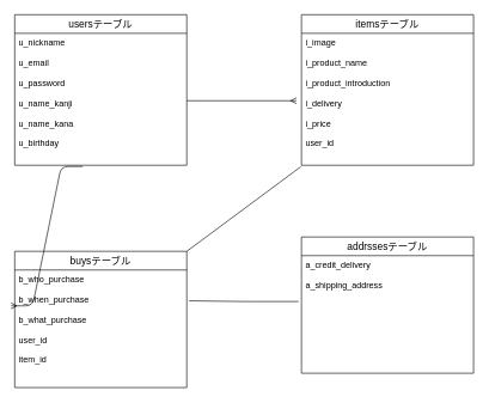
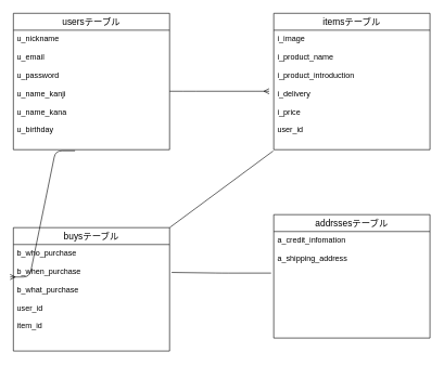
  <mxCell id="0" />
  <mxCell id="1" parent="0" />
  <mxCell id="2" value="usersテーブル" style="swimlane;fontStyle=0;childLayout=stackLayout;horizontal=1;startSize=26;horizontalStack=0;resizeParent=1;resizeParentMax=0;resizeLast=0;collapsible=1;marginBottom=0;align=center;fontSize=14;" parent="1" vertex="1"><mxGeometry x="20" y="20" width="240" height="210" as="geometry" /></mxCell>
  <mxCell id="3" value="u_nickname&#10;&#10;u_email&#10;&#10;u_password&#10;&#10;u_name_kanji&#10;&#10;u_name_kana&#10;&#10;u_birthday" style="text;strokeColor=none;fillColor=none;spacingLeft=4;spacingRight=4;overflow=hidden;rotatable=0;points=[[0,0.5],[1,0.5]];portConstraint=eastwest;fontSize=12;" parent="2" vertex="1"><mxGeometry y="26" width="240" height="184" as="geometry" /></mxCell>
  <mxCell id="4" value="itemsテーブル" style="swimlane;fontStyle=0;childLayout=stackLayout;horizontal=1;startSize=26;horizontalStack=0;resizeParent=1;resizeParentMax=0;resizeLast=0;collapsible=1;marginBottom=0;align=center;fontSize=14;" parent="1" vertex="1"><mxGeometry x="420" y="20" width="240" height="210" as="geometry" /></mxCell>
  <mxCell id="5" value="i_image&#10;&#10;i_product_name&#10;&#10;i_product_introduction&#10;&#10;i_delivery&#10;&#10;i_price&#10;&#10;user_id" style="text;strokeColor=none;fillColor=none;spacingLeft=4;spacingRight=4;overflow=hidden;rotatable=0;points=[[0,0.5],[1,0.5]];portConstraint=eastwest;fontSize=12;" parent="4" vertex="1"><mxGeometry y="26" width="240" height="184" as="geometry" /></mxCell>
  <mxCell id="6" value="addrssesテーブル" style="swimlane;fontStyle=0;childLayout=stackLayout;horizontal=1;startSize=26;horizontalStack=0;resizeParent=1;resizeParentMax=0;resizeLast=0;collapsible=1;marginBottom=0;align=center;fontSize=14;" parent="1" vertex="1"><mxGeometry x="420" y="330" width="240" height="190" as="geometry" /></mxCell>
- <mxCell id="7" value="a_credit_delivery&#10;&#10;a_shipping_address" style="text;strokeColor=none;fillColor=none;spacingLeft=4;spacingRight=4;overflow=hidden;rotatable=0;points=[[0,0.5],[1,0.5]];portConstraint=eastwest;fontSize=12;" parent="6" vertex="1"><mxGeometry y="26" width="240" height="164" as="geometry" /></mxCell>
+ <mxCell id="7" value="a_credit_infomation&#10;&#10;a_shipping_address" style="text;strokeColor=none;fillColor=none;spacingLeft=4;spacingRight=4;overflow=hidden;rotatable=0;points=[[0,0.5],[1,0.5]];portConstraint=eastwest;fontSize=12;" parent="6" vertex="1"><mxGeometry y="26" width="240" height="164" as="geometry" /></mxCell>
  <mxCell id="8" value="" style="edgeStyle=entityRelationEdgeStyle;fontSize=12;html=1;endArrow=ERmany;endFill=0;" parent="1" edge="1"><mxGeometry width="100" height="100" relative="1" as="geometry"><mxPoint x="260" y="140" as="sourcePoint" /><mxPoint x="413" y="140" as="targetPoint" /></mxGeometry></mxCell>
  <mxCell id="9" value="buysテーブル" style="swimlane;fontStyle=0;childLayout=stackLayout;horizontal=1;startSize=26;horizontalStack=0;resizeParent=1;resizeParentMax=0;resizeLast=0;collapsible=1;marginBottom=0;align=center;fontSize=14;" parent="1" vertex="1"><mxGeometry x="20" y="350" width="240" height="190" as="geometry" /></mxCell>
  <mxCell id="10" value="b_who_purchase&#10;&#10;b_when_purchase&#10;&#10;b_what_purchase&#10;&#10;user_id&#10;&#10;item_id" style="text;strokeColor=none;fillColor=none;spacingLeft=4;spacingRight=4;overflow=hidden;rotatable=0;points=[[0,0.5],[1,0.5]];portConstraint=eastwest;fontSize=12;" parent="9" vertex="1"><mxGeometry y="26" width="240" height="164" as="geometry" /></mxCell>
  <mxCell id="11" value="" style="endArrow=none;html=1;exitX=1.013;exitY=0.262;exitDx=0;exitDy=0;exitPerimeter=0;entryX=-0.017;entryY=0.39;entryDx=0;entryDy=0;entryPerimeter=0;" parent="1" source="10" target="7" edge="1"><mxGeometry width="50" height="50" relative="1" as="geometry"><mxPoint x="330" y="330" as="sourcePoint" /><mxPoint x="380" y="280" as="targetPoint" /><Array as="points"><mxPoint x="340" y="420" /></Array></mxGeometry></mxCell>
  <mxCell id="12" value="" style="endArrow=none;html=1;exitX=1;exitY=0;exitDx=0;exitDy=0;entryX=-0.004;entryY=1.011;entryDx=0;entryDy=0;entryPerimeter=0;" parent="1" source="9" target="5" edge="1"><mxGeometry width="50" height="50" relative="1" as="geometry"><mxPoint x="330" y="330" as="sourcePoint" /><mxPoint x="380" y="280" as="targetPoint" /></mxGeometry></mxCell>
  <mxCell id="13" value="" style="edgeStyle=entityRelationEdgeStyle;fontSize=12;html=1;endArrow=ERmany;entryX=-0.021;entryY=0.305;entryDx=0;entryDy=0;entryPerimeter=0;exitX=0.395;exitY=1.009;exitDx=0;exitDy=0;exitPerimeter=0;" parent="1" source="3" target="10" edge="1"><mxGeometry width="100" height="100" relative="1" as="geometry"><mxPoint x="130" y="270" as="sourcePoint" /><mxPoint x="400" y="250" as="targetPoint" /></mxGeometry></mxCell>
